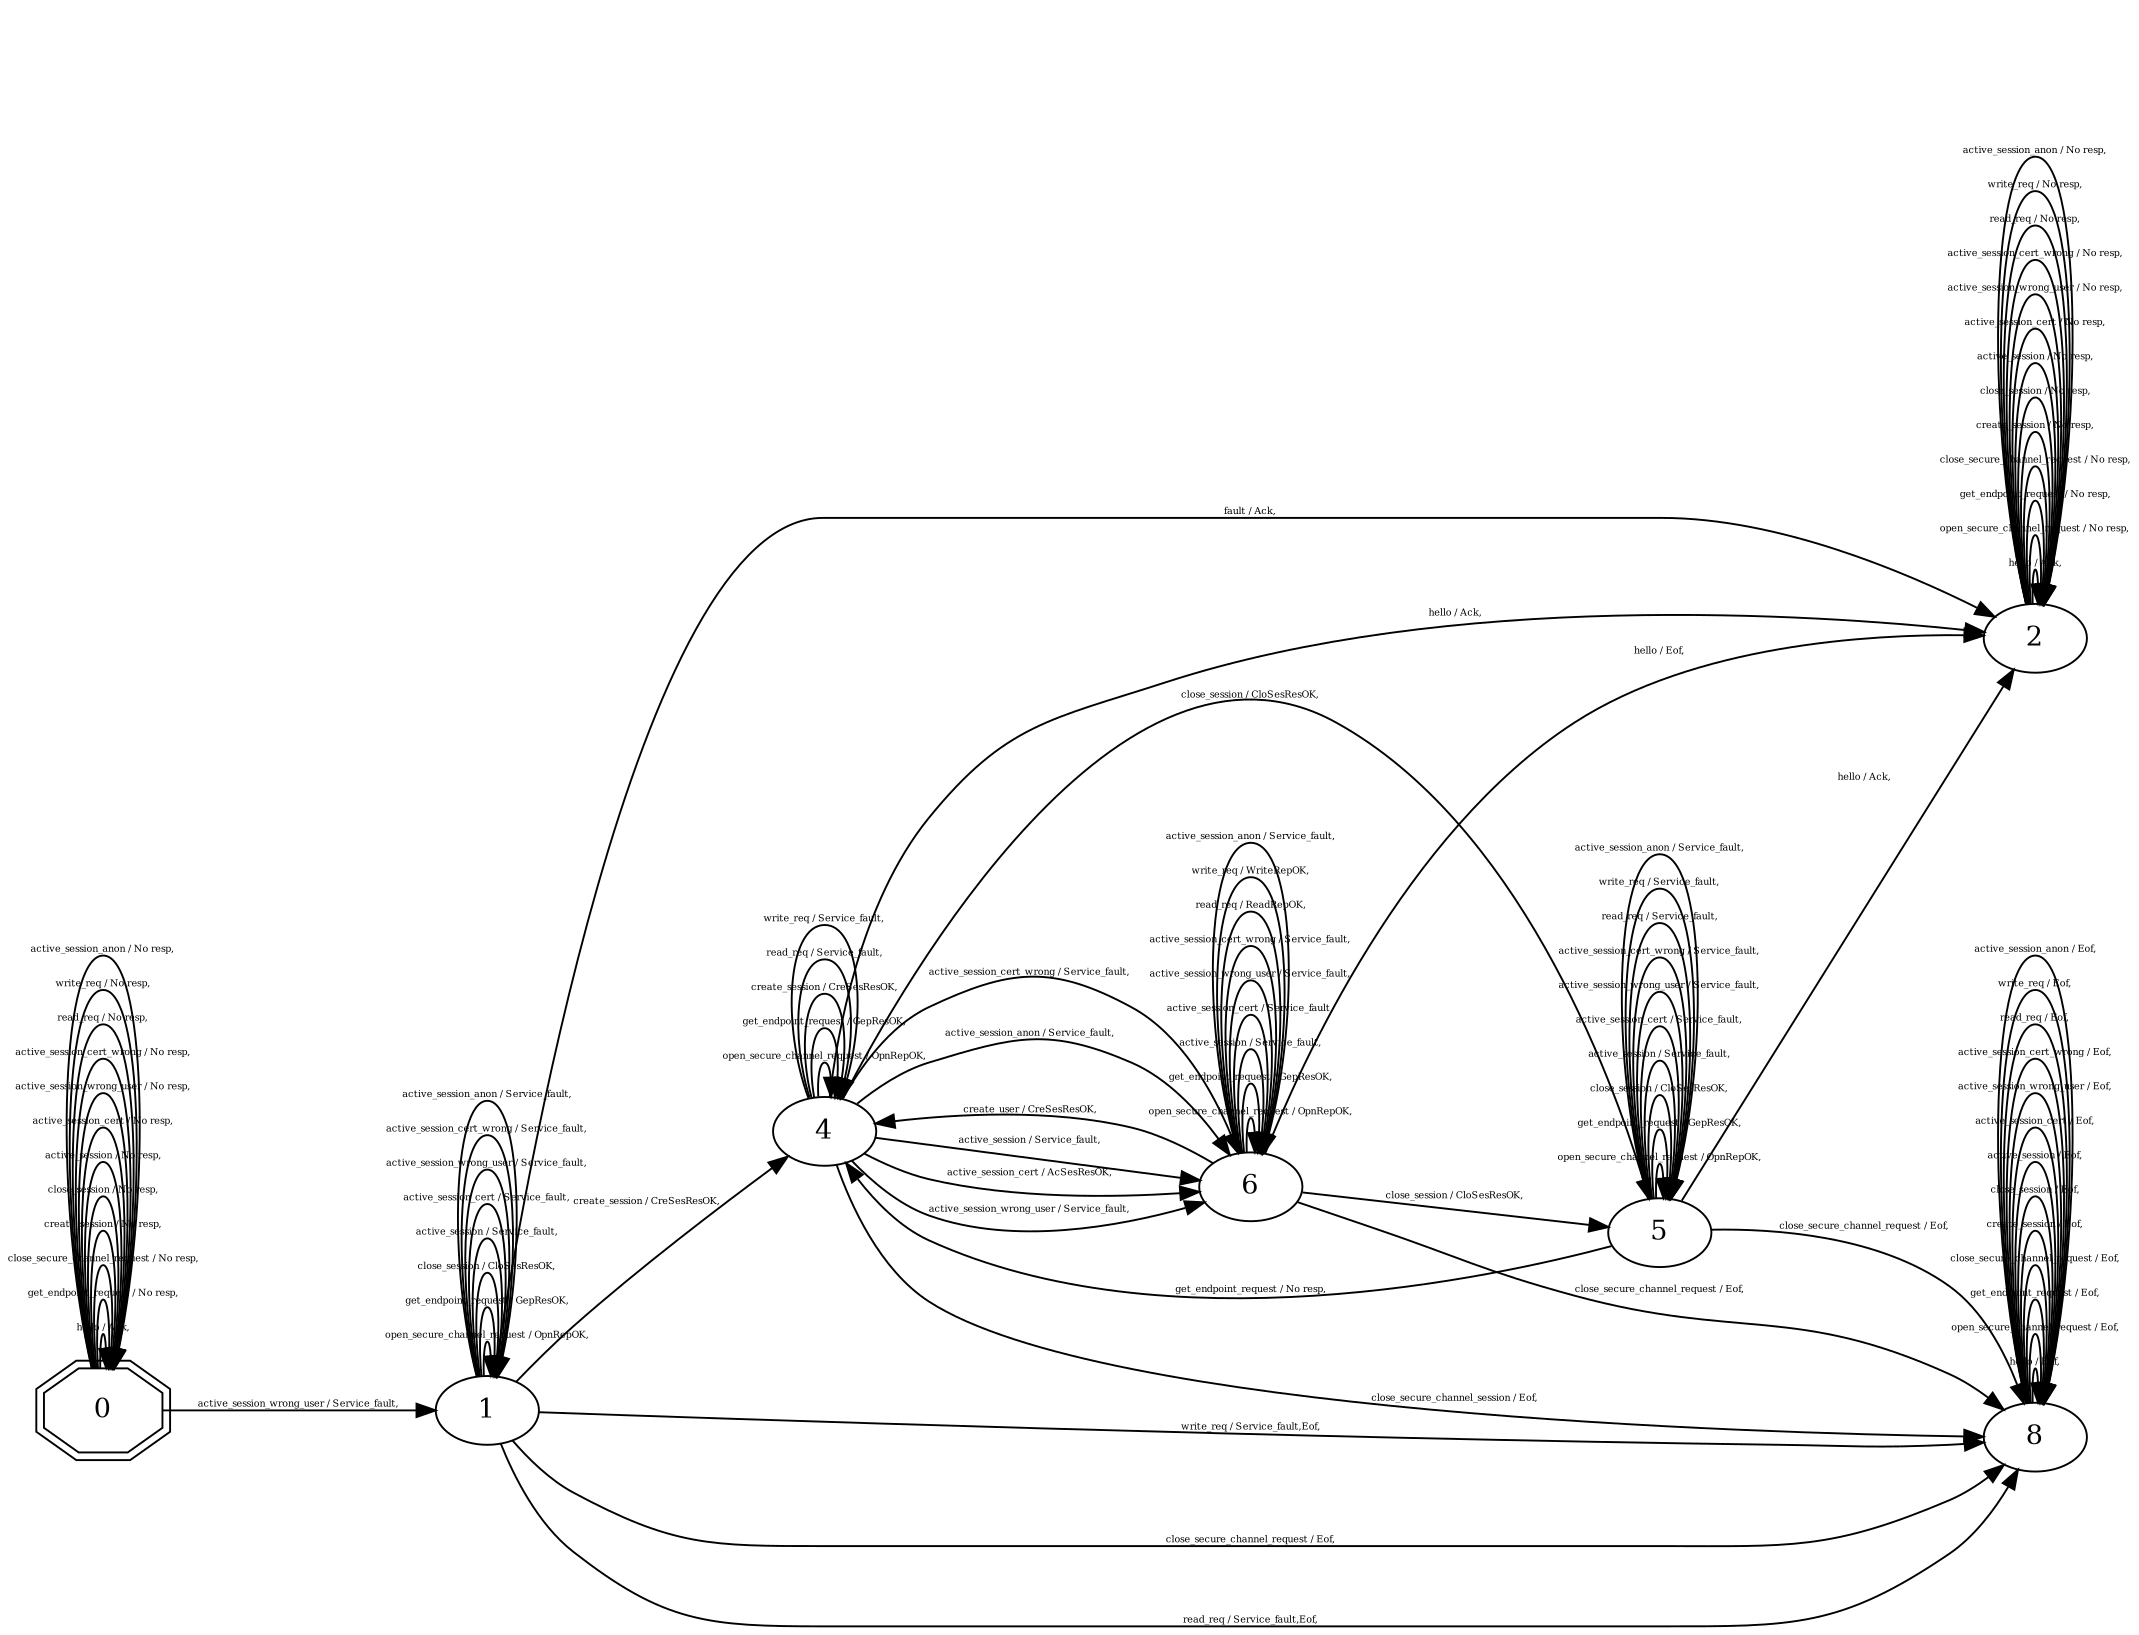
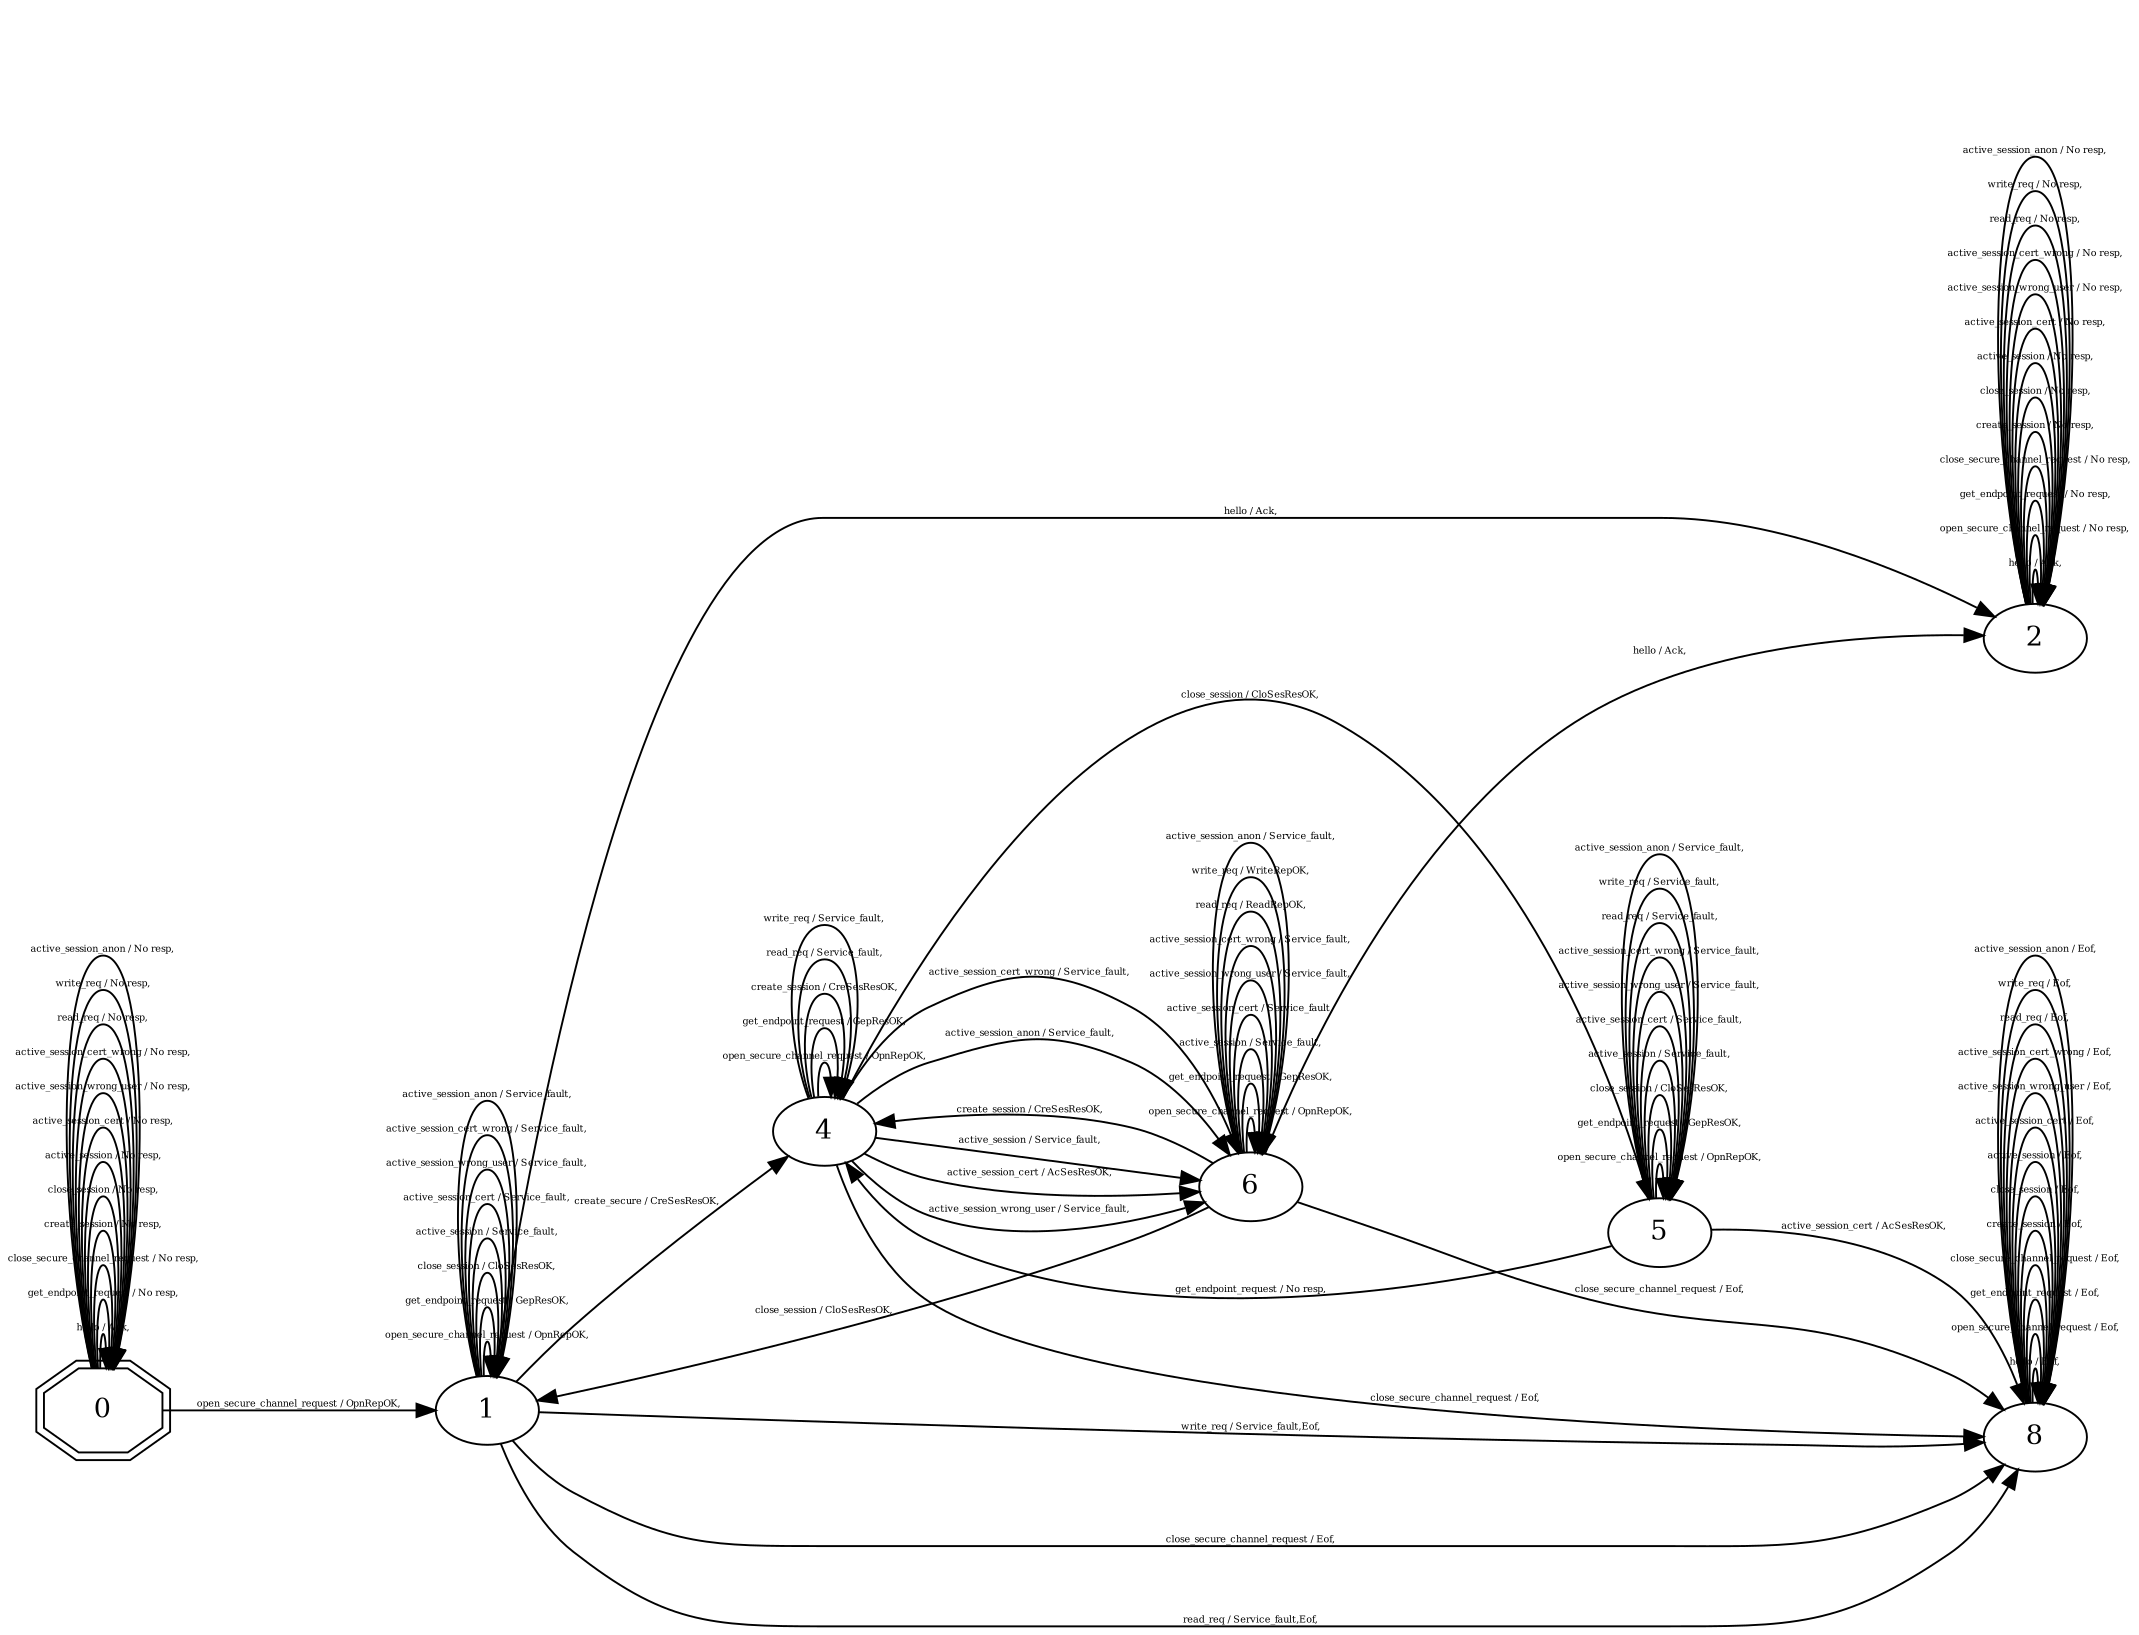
  digraph {
    rankdir=LR
    node [fillcolor=white shape=ellipse style=filled]
    edge [fontsize=5]
    0 [shape=doubleoctagon]
    1
    4
    n4 [label=8]
    2
    6
    5
    0 -> 0 [label="hello / Ack,"]
    0 -> 0 [label="get_endpoint_request / No resp,"]
    0 -> 0 [label="close_secure_channel_request / No resp,"]
    0 -> 0 [label="create_session / No resp,"]
    0 -> 0 [label="close_session / No resp,"]
    0 -> 0 [label="active_session / No resp,"]
    0 -> 0 [label="active_session_cert / No resp,"]
    0 -> 0 [label="active_session_wrong_user / No resp,"]
    0 -> 0 [label="active_session_cert_wrong / No resp,"]
    0 -> 0 [label="read_req / No resp,"]
    0 -> 0 [label="write_req / No resp,"]
    0 -> 0 [label="active_session_anon / No resp,"]
-   0 -> 1 [label="active_session_wrong_user / Service_fault,"]
+   0 -> 1 [label="open_secure_channel_request / OpnRepOK,"]
    1 -> 1 [label="open_secure_channel_request / OpnRepOK,"]
    1 -> 1 [label="get_endpoint_request / GepResOK,"]
    1 -> 1 [label="close_session / CloSesResOK,"]
    1 -> 1 [label="active_session / Service_fault,"]
    1 -> 1 [label="active_session_cert / Service_fault,"]
    1 -> 1 [label="active_session_wrong_user / Service_fault,"]
    1 -> 1 [label="active_session_cert_wrong / Service_fault,"]
    1 -> 1 [label="active_session_anon / Service_fault,"]
-   1 -> 4 [label="create_session / CreSesResOK,"]
+   1 -> 4 [label="create_secure / CreSesResOK,"]
    1 -> n4 [label="close_secure_channel_request / Eof,"]
    1 -> n4 [label="read_req / Service_fault,Eof,"]
    1 -> n4 [label="write_req / Service_fault,Eof,"]
-   1 -> 2 [label="fault / Ack,"]
+   1 -> 2 [label="hello / Ack,"]
    4 -> 4 [label="open_secure_channel_request / OpnRepOK,"]
    4 -> 4 [label="get_endpoint_request / GepResOK,"]
    4 -> 4 [label="create_session / CreSesResOK,"]
    4 -> 4 [label="read_req / Service_fault,"]
    4 -> 4 [label="write_req / Service_fault,"]
-   4 -> n4 [label="close_secure_channel_session / Eof,"]
-   4 -> 2 [label="hello / Ack,"]
+   4 -> n4 [label="close_secure_channel_request / Eof,"]
    4 -> 6 [label="active_session / Service_fault,"]
    4 -> 6 [label="active_session_cert / AcSesResOK,"]
    4 -> 6 [label="active_session_wrong_user / Service_fault,"]
    4 -> 6 [label="active_session_cert_wrong / Service_fault,"]
    4 -> 6 [label="active_session_anon / Service_fault,"]
    4 -> 5 [label="close_session / CloSesResOK,"]
    n4 -> n4 [label="hello / Eof,"]
    n4 -> n4 [label="open_secure_channel_request / Eof,"]
    n4 -> n4 [label="get_endpoint_request / Eof,"]
    n4 -> n4 [label="close_secure_channel_request / Eof,"]
    n4 -> n4 [label="create_session / Eof,"]
    n4 -> n4 [label="close_session / Eof,"]
    n4 -> n4 [label="active_session / Eof,"]
    n4 -> n4 [label="active_session_cert / Eof,"]
    n4 -> n4 [label="active_session_wrong_user / Eof,"]
    n4 -> n4 [label="active_session_cert_wrong / Eof,"]
    n4 -> n4 [label="read_req / Eof,"]
    n4 -> n4 [label="write_req / Eof,"]
    n4 -> n4 [label="active_session_anon / Eof,"]
    2 -> 2 [label="hello / Ack,"]
    2 -> 2 [label="open_secure_channel_request / No resp,"]
    2 -> 2 [label="get_endpoint_request / No resp,"]
    2 -> 2 [label="close_secure_channel_request / No resp,"]
    2 -> 2 [label="create_session / No resp,"]
    2 -> 2 [label="close_session / No resp,"]
    2 -> 2 [label="active_session / No resp,"]
    2 -> 2 [label="active_session_cert / No resp,"]
    2 -> 2 [label="active_session_wrong_user / No resp,"]
    2 -> 2 [label="active_session_cert_wrong / No resp,"]
    2 -> 2 [label="read_req / No resp,"]
    2 -> 2 [label="write_req / No resp,"]
    2 -> 2 [label="active_session_anon / No resp,"]
-   6 -> 4 [label="create_user / CreSesResOK,"]
+   6 -> 4 [label="create_session / CreSesResOK,"]
    6 -> n4 [label="close_secure_channel_request / Eof,"]
-   6 -> 2 [label="hello / Eof,"]
+   6 -> 2 [label="hello / Ack,"]
    6 -> 6 [label="open_secure_channel_request / OpnRepOK,"]
    6 -> 6 [label="get_endpoint_request / GepResOK,"]
    6 -> 6 [label="active_session / Service_fault,"]
    6 -> 6 [label="active_session_cert / Service_fault,"]
    6 -> 6 [label="active_session_wrong_user / Service_fault,"]
    6 -> 6 [label="active_session_cert_wrong / Service_fault,"]
    6 -> 6 [label="read_req / ReadRepOK,"]
    6 -> 6 [label="write_req / WriteRepOK,"]
    6 -> 6 [label="active_session_anon / Service_fault,"]
-   6 -> 5 [label="close_session / CloSesResOK,"]
+   6 -> 1 [label="close_session / CloSesResOK,"]
    5 -> 4 [label="get_endpoint_request / No resp,"]
-   5 -> n4 [label="close_secure_channel_request / Eof,"]
-   5 -> 2 [label="hello / Ack,"]
+   5 -> n4 [label="active_session_cert / AcSesResOK,"]
    5 -> 5 [label="open_secure_channel_request / OpnRepOK,"]
    5 -> 5 [label="get_endpoint_request / GepResOK,"]
    5 -> 5 [label="close_session / CloSesResOK,"]
    5 -> 5 [label="active_session / Service_fault,"]
    5 -> 5 [label="active_session_cert / Service_fault,"]
    5 -> 5 [label="active_session_wrong_user / Service_fault,"]
    5 -> 5 [label="active_session_cert_wrong / Service_fault,"]
    5 -> 5 [label="read_req / Service_fault,"]
    5 -> 5 [label="write_req / Service_fault,"]
    5 -> 5 [label="active_session_anon / Service_fault,"]
  }
